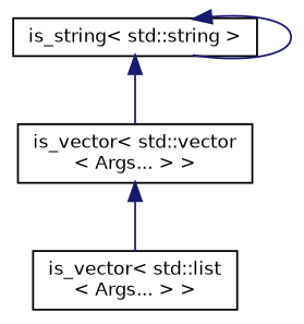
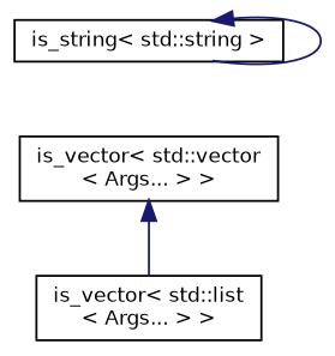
  digraph {
    rankdir=TB
    node [color=black fillcolor=white fontname=Helvetica fontsize=10 shape=record style=filled]
    edge [color=midnightblue dir=back fontname=Helvetica fontsize=10 labelfontname=Helvetica labelfontsize=10 style=solid]
    n1 [height=0.2 label="is_string\< std::string \>" width=0.4]
    n2 [height=0.2 label="is_vector\< std::vector\l\< Args... \> \>" width=0.4]
    n3 [height=0.2 label="is_vector\< std::list\l\< Args... \> \>" width=0.4]
    n1 -> n1
-   n1 -> n2
    n2 -> n3
  }
